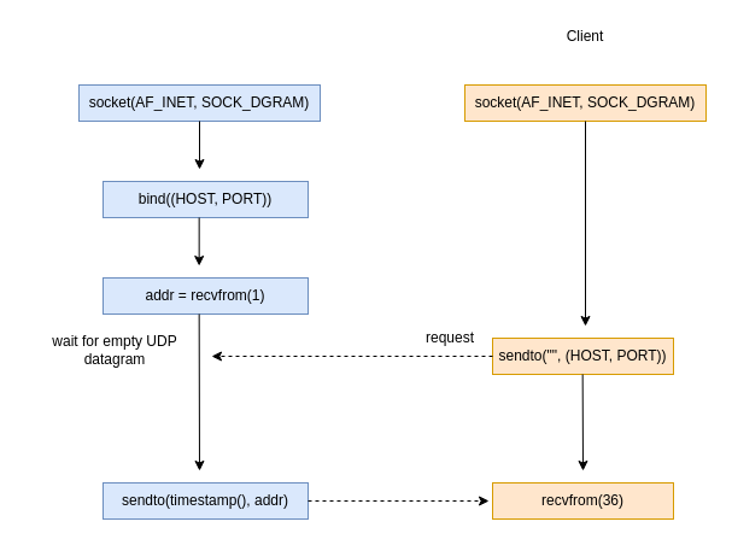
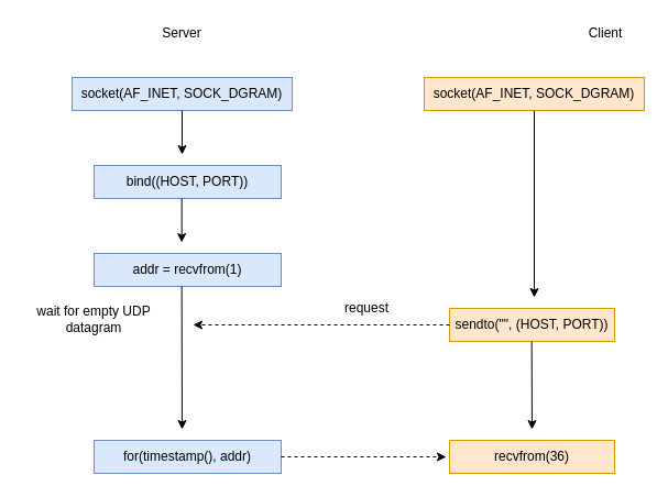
  <mxCell id="0" />
  <mxCell id="1" parent="0" />
  <mxCell id="2" value="socket(AF_INET, SOCK_DGRAM)" style="rounded=0;whiteSpace=wrap;html=1;fillColor=#dae8fc;strokeColor=#6c8ebf;" vertex="1" parent="1"><mxGeometry x="65" y="70" width="200" height="30" as="geometry" /></mxCell>
  <mxCell id="3" value="" style="rounded=0;whiteSpace=wrap;html=1;fillColor=#dae8fc;strokeColor=#6c8ebf;" vertex="1" parent="1"><mxGeometry x="85" y="150" width="170" height="30" as="geometry" /></mxCell>
  <mxCell id="4" value="sendto(&quot;&quot;, (HOST, PORT))" style="rounded=0;whiteSpace=wrap;html=1;fillColor=#ffe6cc;strokeColor=#d79b00;" vertex="1" parent="1"><mxGeometry x="408" y="280" width="150" height="30" as="geometry" /></mxCell>
  <mxCell id="5" value="bind((HOST, PORT))" style="text;html=1;strokeColor=none;fillColor=none;align=center;verticalAlign=middle;whiteSpace=wrap;rounded=0;" vertex="1" parent="1"><mxGeometry x="100" y="155" width="140" height="20" as="geometry" /></mxCell>
  <mxCell id="6" value="addr = recvfrom(1)" style="rounded=0;whiteSpace=wrap;html=1;fillColor=#dae8fc;strokeColor=#6c8ebf;" vertex="1" parent="1"><mxGeometry x="85" y="230" width="170" height="30" as="geometry" /></mxCell>
- <mxCell id="8" value="Client" style="text;html=1;strokeColor=none;fillColor=none;align=center;verticalAlign=middle;whiteSpace=wrap;rounded=0;" vertex="1" parent="1"><mxGeometry x="465" y="20" width="40" height="20" as="geometry" /></mxCell>
+ <mxCell id="7" value="&lt;div&gt;Server&lt;/div&gt;" style="text;html=1;strokeColor=none;fillColor=none;align=center;verticalAlign=middle;whiteSpace=wrap;rounded=0;" vertex="1" parent="1"><mxGeometry x="145" y="20" width="40" height="20" as="geometry" /></mxCell>
+ <mxCell id="8" value="Client" style="text;html=1;strokeColor=none;fillColor=none;align=center;verticalAlign=middle;whiteSpace=wrap;rounded=0;" vertex="1" parent="1"><mxGeometry x="530" y="20" width="40" height="20" as="geometry" /></mxCell>
  <mxCell id="9" value="socket(AF_INET, SOCK_DGRAM)" style="rounded=0;whiteSpace=wrap;html=1;fillColor=#ffe6cc;strokeColor=#d79b00;" vertex="1" parent="1"><mxGeometry x="385" y="70" width="200" height="30" as="geometry" /></mxCell>
  <mxCell id="10" value="recvfrom(36)" style="rounded=0;whiteSpace=wrap;html=1;fillColor=#ffe6cc;strokeColor=#d79b00;" vertex="1" parent="1"><mxGeometry x="408" y="400" width="150" height="30" as="geometry" /></mxCell>
- <mxCell id="11" value="sendto(timestamp(), addr)" style="rounded=0;whiteSpace=wrap;html=1;fillColor=#dae8fc;strokeColor=#6c8ebf;" vertex="1" parent="1"><mxGeometry x="85" y="400" width="170" height="30" as="geometry" /></mxCell>
+ <mxCell id="11" value="for(timestamp(), addr)" style="rounded=0;whiteSpace=wrap;html=1;fillColor=#dae8fc;strokeColor=#6c8ebf;" vertex="1" parent="1"><mxGeometry x="85" y="400" width="170" height="30" as="geometry" /></mxCell>
  <mxCell id="12" value="" style="endArrow=classic;html=1;exitX=0.5;exitY=1;exitDx=0;exitDy=0;" edge="1" parent="1" source="2"><mxGeometry width="50" height="50" relative="1" as="geometry"><mxPoint x="255" y="160" as="sourcePoint" /><mxPoint x="165" y="140" as="targetPoint" /></mxGeometry></mxCell>
  <mxCell id="13" value="" style="endArrow=classic;html=1;exitX=0.5;exitY=1;exitDx=0;exitDy=0;" edge="1" parent="1"><mxGeometry width="50" height="50" relative="1" as="geometry"><mxPoint x="164.66" y="180" as="sourcePoint" /><mxPoint x="164.66" y="220" as="targetPoint" /></mxGeometry></mxCell>
  <mxCell id="14" value="" style="endArrow=classic;html=1;exitX=0.5;exitY=1;exitDx=0;exitDy=0;" edge="1" parent="1"><mxGeometry width="50" height="50" relative="1" as="geometry"><mxPoint x="164.66" y="260" as="sourcePoint" /><mxPoint x="165" y="390" as="targetPoint" /></mxGeometry></mxCell>
  <mxCell id="15" value="" style="endArrow=classic;html=1;exitX=0.5;exitY=1;exitDx=0;exitDy=0;" edge="1" parent="1" source="9"><mxGeometry width="50" height="50" relative="1" as="geometry"><mxPoint x="385" y="135" as="sourcePoint" /><mxPoint x="485" y="270" as="targetPoint" /></mxGeometry></mxCell>
  <mxCell id="16" value="" style="endArrow=classic;html=1;exitX=0.5;exitY=1;exitDx=0;exitDy=0;" edge="1" parent="1"><mxGeometry width="50" height="50" relative="1" as="geometry"><mxPoint x="482.66" y="310" as="sourcePoint" /><mxPoint x="483" y="390" as="targetPoint" /></mxGeometry></mxCell>
  <mxCell id="17" value="" style="endArrow=classic;html=1;exitX=0;exitY=0.5;exitDx=0;exitDy=0;dashed=1;" edge="1" parent="1" source="4"><mxGeometry width="50" height="50" relative="1" as="geometry"><mxPoint x="343" y="260" as="sourcePoint" /><mxPoint x="175" y="295" as="targetPoint" /></mxGeometry></mxCell>
- <mxCell id="18" value="request" style="text;html=1;strokeColor=none;fillColor=none;align=center;verticalAlign=middle;whiteSpace=wrap;rounded=0;" vertex="1" parent="1"><mxGeometry x="353" y="270" width="40" height="20" as="geometry" /></mxCell>
+ <mxCell id="18" value="request" style="text;html=1;strokeColor=none;fillColor=none;align=center;verticalAlign=middle;whiteSpace=wrap;rounded=0;" vertex="1" parent="1"><mxGeometry x="313" y="270" width="40" height="20" as="geometry" /></mxCell>
  <mxCell id="19" value="" style="endArrow=classic;html=1;dashed=1;exitX=1;exitY=0.5;exitDx=0;exitDy=0;" edge="1" parent="1" source="11"><mxGeometry width="50" height="50" relative="1" as="geometry"><mxPoint x="315" y="410" as="sourcePoint" /><mxPoint x="405" y="415" as="targetPoint" /></mxGeometry></mxCell>
- <mxCell id="20" value="wait for empty UDP datagram" style="text;html=1;strokeColor=none;fillColor=none;align=center;verticalAlign=middle;whiteSpace=wrap;rounded=0;" vertex="1" parent="1"><mxGeometry x="30" y="280" width="130" height="20" as="geometry" /></mxCell>
+ <mxCell id="20" value="wait for empty UDP datagram" style="text;html=1;strokeColor=none;fillColor=none;align=center;verticalAlign=middle;whiteSpace=wrap;rounded=0;" vertex="1" parent="1"><mxGeometry x="20" y="280" width="130" height="20" as="geometry" /></mxCell>
